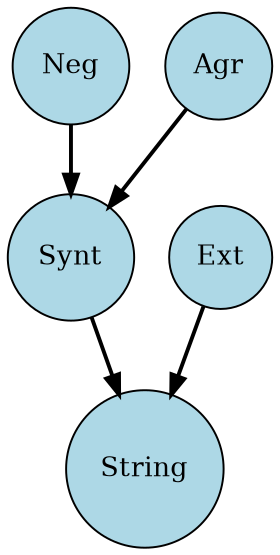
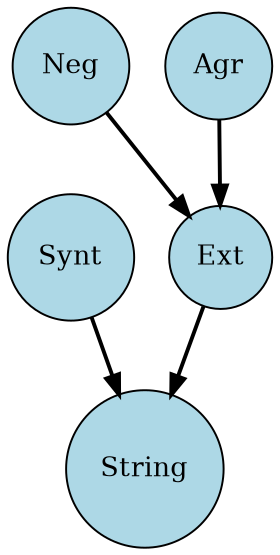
  strict digraph {
    node [fillcolor=lightblue shape=circle style=filled]
    edge [style=bold]
    Neg
    Synt
    String
    Ext
    Agr
-   Neg -> Synt
+   Neg -> Ext
    Synt -> String
    Ext -> String
-   Agr -> Synt
+   Agr -> Ext
  }
